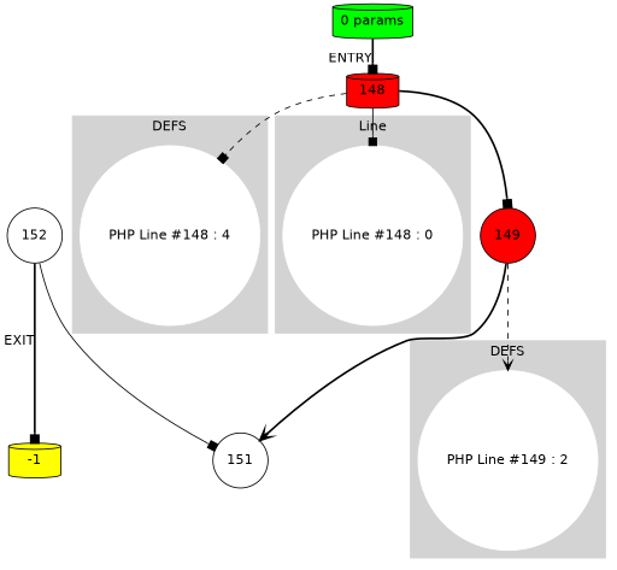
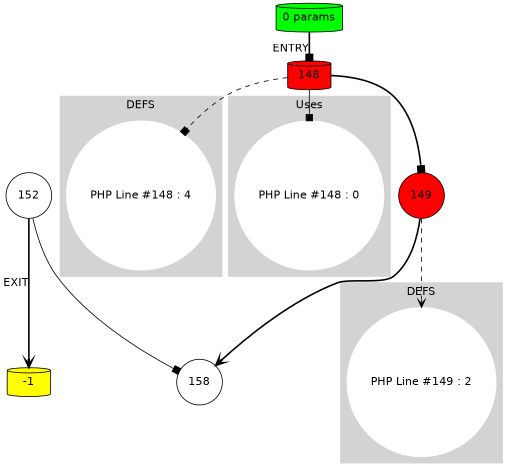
  digraph {
    fontname="DejaVu Sans"
    node [fontname="DejaVu Sans" shape=circle style=filled]
    edge [arrowhead=box fontname="DejaVu Sans" style=bold]
    n1 [color=white label="PHP Line #148 : 4"]
    n2 [color=white label="PHP Line #149 : 2"]
    n3 [color=white label="PHP Line #148 : 0"]
    n4 [fillcolor=red label=148 shape=cylinder]
    n5 [fillcolor=red label=149]
-   n6 [label=151 style=""]
+   n6 [label=158 style=""]
    n7 [label=152 style=""]
    -1 [fillcolor=yellow shape=cylinder]
    n9 [fillcolor=green label="0 params" shape=cylinder]
    subgraph cluster_1 {
      color=lightgrey
      label=DEFS
      style=filled
      n1
    }
    subgraph cluster_2 {
      color=lightgrey
      label=DEFS
      style=filled
      n2
    }
    subgraph cluster_3 {
      color=lightgrey
-     label=Line
+     label=Uses
      style=filled
      n3
    }
    n4 -> n1 [style=dashed]
    n4 -> n3 [style=solid]
    n4 -> n5
    n5 -> n2 [arrowhead=vee style=dashed]
    n5 -> n6 [arrowhead=vee]
    n7 -> n6 [style=solid]
-   n7 -> -1 [xlabel=EXIT]
+   n7 -> -1 [arrowhead=vee xlabel=EXIT]
    n9 -> n4 [xlabel=ENTRY]
  }
